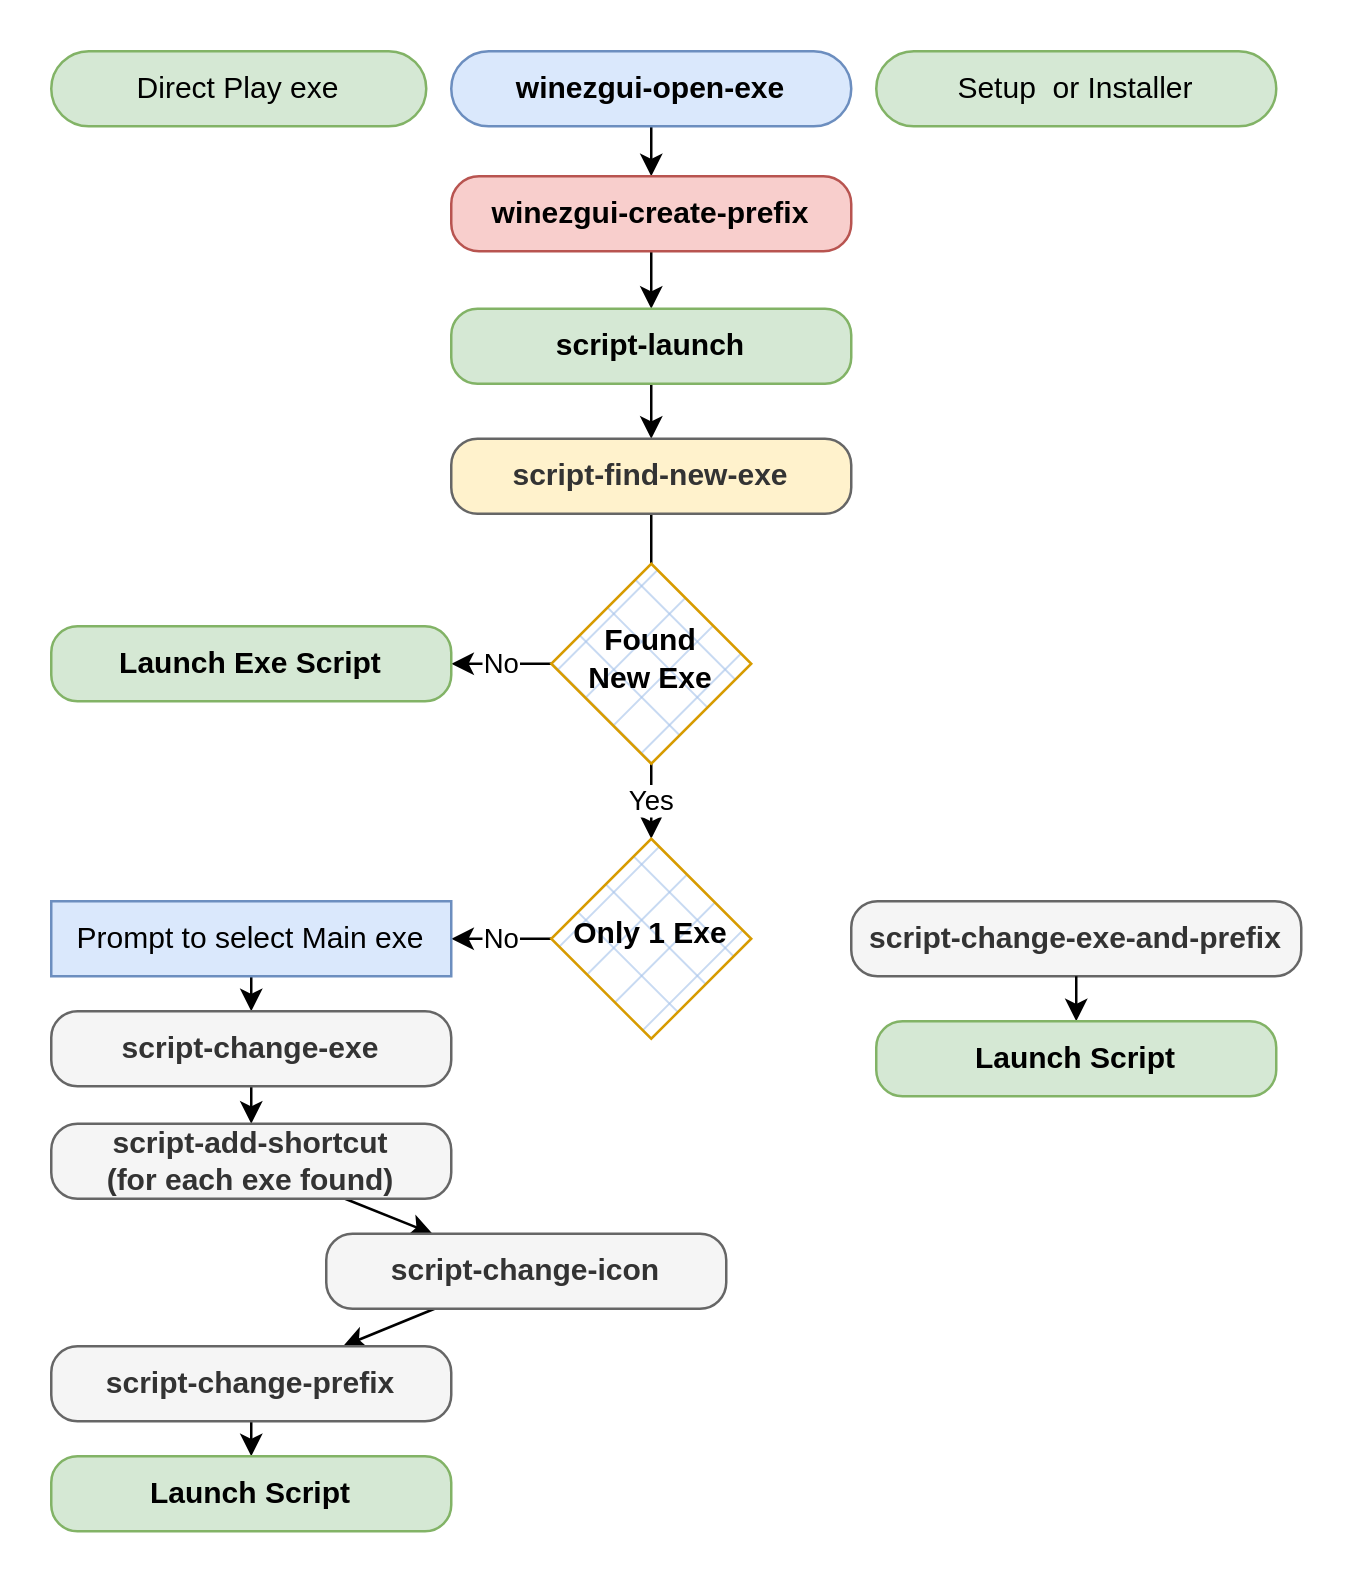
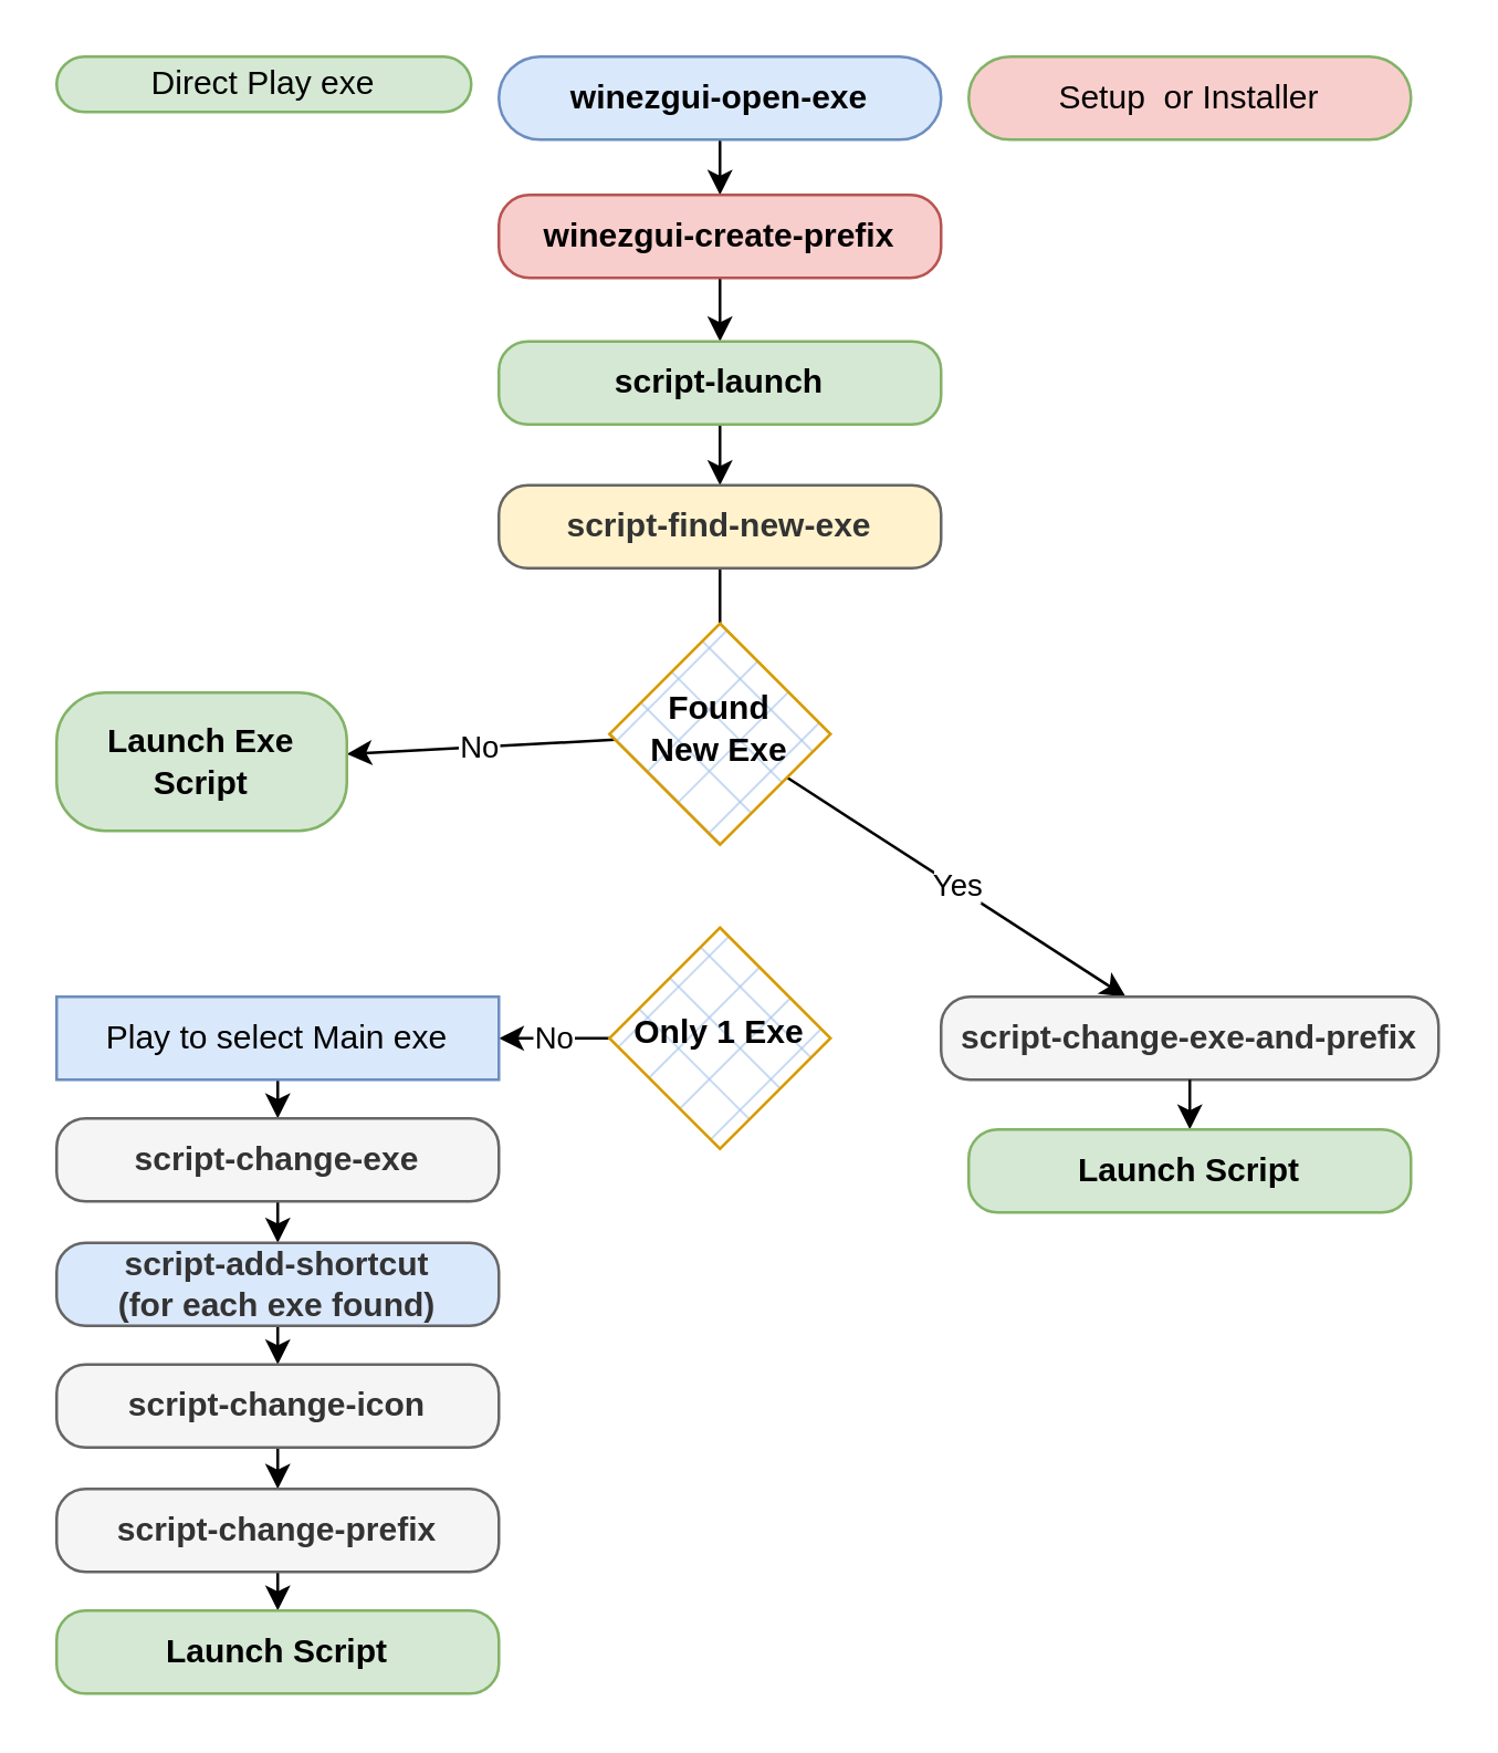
  <mxCell id="0" />
  <mxCell id="1" parent="0" />
  <mxCell id="2" value="" style="edgeStyle=none;rounded=0;orthogonalLoop=1;jettySize=auto;html=1;fontFamily=Helvetica;entryX=0.5;entryY=0;entryDx=0;entryDy=0;" edge="1" parent="1" source="3" target="5"><mxGeometry relative="1" as="geometry"><mxPoint x="180" y="80" as="targetPoint" /></mxGeometry></mxCell>
  <mxCell id="3" value="&lt;b&gt;winezgui-open-exe&lt;/b&gt;" style="rounded=1;whiteSpace=wrap;html=1;fontSize=12;glass=0;strokeWidth=1;shadow=0;fillColor=#dae8fc;strokeColor=#6c8ebf;arcSize=50;" parent="1" vertex="1"><mxGeometry x="180" y="20" width="160" height="30" as="geometry" /></mxCell>
  <mxCell id="4" style="edgeStyle=orthogonalEdgeStyle;rounded=0;orthogonalLoop=1;jettySize=auto;html=1;exitX=0.5;exitY=1;exitDx=0;exitDy=0;entryX=0.5;entryY=0;entryDx=0;entryDy=0;" edge="1" parent="1" source="5" target="7"><mxGeometry relative="1" as="geometry" /></mxCell>
  <mxCell id="5" value="&lt;b&gt;winezgui-create-prefix&lt;/b&gt;" style="rounded=1;whiteSpace=wrap;html=1;fontSize=12;glass=0;strokeWidth=1;shadow=0;arcSize=37;fillColor=#f8cecc;strokeColor=#b85450;" vertex="1" parent="1"><mxGeometry x="180" y="70" width="160" height="30" as="geometry" /></mxCell>
  <mxCell id="6" value="" style="edgeStyle=none;rounded=0;orthogonalLoop=1;jettySize=auto;html=1;" edge="1" parent="1" source="7" target="12"><mxGeometry relative="1" as="geometry" /></mxCell>
  <mxCell id="7" value="&lt;b&gt;script-launch&lt;/b&gt;" style="rounded=1;whiteSpace=wrap;html=1;fontSize=12;glass=0;strokeWidth=1;shadow=0;arcSize=35;fillColor=#d5e8d4;strokeColor=#82b366;fontColor=default;" vertex="1" parent="1"><mxGeometry x="180" y="123" width="160" height="30" as="geometry" /></mxCell>
  <mxCell id="8" value="" style="edgeStyle=none;rounded=0;orthogonalLoop=1;jettySize=auto;html=1;" edge="1" parent="1"><mxGeometry relative="1" as="geometry"><mxPoint x="90" y="135" as="sourcePoint" /></mxGeometry></mxCell>
- <mxCell id="9" value="&lt;span style=&quot;&quot;&gt;Direct Play exe&lt;/span&gt;" style="rounded=1;whiteSpace=wrap;html=1;fontSize=12;glass=0;strokeWidth=1;shadow=0;fillColor=#d5e8d4;strokeColor=#82b366;arcSize=50;" vertex="1" parent="1"><mxGeometry x="20" y="20" width="150" height="30" as="geometry" /></mxCell>
- <mxCell id="10" value="&lt;span style=&quot;&quot;&gt;Setup&amp;nbsp; or Installer&lt;/span&gt;" style="rounded=1;whiteSpace=wrap;html=1;fontSize=12;glass=0;strokeWidth=1;shadow=0;fillColor=#d5e8d4;strokeColor=#82b366;arcSize=50;" vertex="1" parent="1"><mxGeometry x="350" y="20" width="160" height="30" as="geometry" /></mxCell>
+ <mxCell id="9" value="&lt;span style=&quot;&quot;&gt;Direct Play exe&lt;/span&gt;" style="rounded=1;whiteSpace=wrap;html=1;fontSize=12;glass=0;strokeWidth=1;shadow=0;fillColor=#d5e8d4;strokeColor=#82b366;arcSize=50;" vertex="1" parent="1"><mxGeometry x="20" y="20" width="150" height="20" as="geometry" /></mxCell>
+ <mxCell id="10" value="&lt;span style=&quot;&quot;&gt;Setup&amp;nbsp; or Installer&lt;/span&gt;" style="rounded=1;whiteSpace=wrap;html=1;fontSize=12;glass=0;strokeWidth=1;shadow=0;fillColor=#f8cecc;strokeColor=#82b366;arcSize=50;" vertex="1" parent="1"><mxGeometry x="350" y="20" width="160" height="30" as="geometry" /></mxCell>
  <mxCell id="11" value="" style="edgeStyle=none;rounded=0;orthogonalLoop=1;jettySize=auto;html=1;endArrow=none;" edge="1" parent="1" source="12" target="15"><mxGeometry relative="1" as="geometry" /></mxCell>
  <mxCell id="12" value="&lt;span style=&quot;text-align: left;&quot;&gt;&lt;b&gt;script-find-new-exe&lt;/b&gt;&lt;/span&gt;" style="rounded=1;whiteSpace=wrap;html=1;fontSize=12;glass=0;strokeWidth=1;shadow=0;arcSize=35;fillColor=#fff2cc;fontColor=#333333;strokeColor=#666666;" vertex="1" parent="1"><mxGeometry x="180" y="175" width="160" height="30" as="geometry" /></mxCell>
- <mxCell id="13" value="Yes" style="edgeStyle=none;rounded=0;orthogonalLoop=1;jettySize=auto;html=1;" edge="1" parent="1" source="15" target="17"><mxGeometry relative="1" as="geometry" /></mxCell>
+ <mxCell id="13" value="Yes" style="edgeStyle=none;rounded=0;orthogonalLoop=1;jettySize=auto;html=1;" edge="1" parent="1" source="15" target="18"><mxGeometry relative="1" as="geometry" /></mxCell>
  <mxCell id="14" value="No" style="edgeStyle=none;rounded=0;orthogonalLoop=1;jettySize=auto;html=1;" edge="1" parent="1" source="15" target="20"><mxGeometry relative="1" as="geometry" /></mxCell>
  <mxCell id="15" value="&lt;b&gt;Found&lt;br&gt;New Exe&lt;/b&gt;" style="rhombus;whiteSpace=wrap;html=1;shadow=0;fontFamily=Helvetica;fontSize=12;align=center;strokeWidth=1;spacing=6;spacingTop=-4;fillColor=#A9C4EB;strokeColor=#d79b00;gradientColor=none;fillStyle=cross-hatch;" vertex="1" parent="1"><mxGeometry x="220" y="225" width="80" height="80" as="geometry" /></mxCell>
  <mxCell id="16" value="No" style="edgeStyle=none;rounded=0;orthogonalLoop=1;jettySize=auto;html=1;entryX=1;entryY=0.5;entryDx=0;entryDy=0;" edge="1" parent="1" source="17" target="22"><mxGeometry relative="1" as="geometry" /></mxCell>
  <mxCell id="17" value="&lt;b&gt;Only 1 Exe&lt;/b&gt;" style="rhombus;whiteSpace=wrap;html=1;shadow=0;fontFamily=Helvetica;fontSize=12;align=center;strokeWidth=1;spacing=6;spacingTop=-4;fillColor=#A9C4EB;strokeColor=#d79b00;gradientColor=none;fillStyle=cross-hatch;" vertex="1" parent="1"><mxGeometry x="220" y="335" width="80" height="80" as="geometry" /></mxCell>
  <mxCell id="18" value="&lt;div style=&quot;text-align: left;&quot;&gt;&lt;span style=&quot;background-color: initial;&quot;&gt;&lt;b&gt;script-change-exe-and-prefix&lt;/b&gt;&lt;/span&gt;&lt;/div&gt;" style="rounded=1;whiteSpace=wrap;html=1;fontSize=12;glass=0;strokeWidth=1;shadow=0;arcSize=35;fillColor=#f5f5f5;strokeColor=#666666;fontColor=#333333;flipH=0;flipV=1;" vertex="1" parent="1"><mxGeometry x="340" y="360" width="180" height="30" as="geometry" /></mxCell>
  <mxCell id="19" value="" style="edgeStyle=none;rounded=0;orthogonalLoop=1;jettySize=auto;html=1;exitX=0.5;exitY=1;exitDx=0;exitDy=0;" edge="1" parent="1" source="18" target="32"><mxGeometry relative="1" as="geometry"><mxPoint x="420" y="489" as="sourcePoint" /></mxGeometry></mxCell>
- <mxCell id="20" value="&lt;b&gt;Launch Exe Script&lt;/b&gt;" style="rounded=1;whiteSpace=wrap;html=1;fontSize=12;glass=0;strokeWidth=1;shadow=0;arcSize=35;fillColor=#d5e8d4;strokeColor=#82b366;" vertex="1" parent="1"><mxGeometry x="20" y="250" width="160" height="30" as="geometry" /></mxCell>
+ <mxCell id="20" value="&lt;b&gt;Launch Exe Script&lt;/b&gt;" style="rounded=1;whiteSpace=wrap;html=1;fontSize=12;glass=0;strokeWidth=1;shadow=0;arcSize=35;fillColor=#d5e8d4;strokeColor=#82b366;" vertex="1" parent="1"><mxGeometry x="20" y="250" width="105" height="50" as="geometry" /></mxCell>
  <mxCell id="21" value="" style="edgeStyle=none;rounded=0;orthogonalLoop=1;jettySize=auto;html=1;entryX=0.5;entryY=0;entryDx=0;entryDy=0;" edge="1" source="22" target="24" parent="1"><mxGeometry relative="1" as="geometry"><mxPoint x="100" y="408" as="targetPoint" /></mxGeometry></mxCell>
- <mxCell id="22" value="&lt;span style=&quot;color: rgb(0, 0, 0);&quot;&gt;Prompt to select Main exe&lt;/span&gt;" style="rounded=1;whiteSpace=wrap;html=1;fontSize=12;glass=0;strokeWidth=1;shadow=0;arcSize=0;fillColor=#dae8fc;strokeColor=#6c8ebf;flipH=0;flipV=1;" vertex="1" parent="1"><mxGeometry x="20" y="360" width="160" height="30" as="geometry" /></mxCell>
+ <mxCell id="22" value="&lt;span style=&quot;color: rgb(0, 0, 0);&quot;&gt;Play to select Main exe&lt;/span&gt;" style="rounded=1;whiteSpace=wrap;html=1;fontSize=12;glass=0;strokeWidth=1;shadow=0;arcSize=0;fillColor=#dae8fc;strokeColor=#6c8ebf;flipH=0;flipV=1;" vertex="1" parent="1"><mxGeometry x="20" y="360" width="160" height="30" as="geometry" /></mxCell>
  <mxCell id="23" value="" style="edgeStyle=none;rounded=0;orthogonalLoop=1;jettySize=auto;html=1;" edge="1" source="24" target="26" parent="1"><mxGeometry relative="1" as="geometry" /></mxCell>
  <mxCell id="24" value="&lt;span style=&quot;text-align: left;&quot;&gt;&lt;b&gt;script-change-exe&lt;/b&gt;&lt;/span&gt;" style="rounded=1;whiteSpace=wrap;html=1;fontSize=12;glass=0;strokeWidth=1;shadow=0;arcSize=35;fillColor=#f5f5f5;strokeColor=#666666;fontColor=#333333;flipH=0;flipV=1;" vertex="1" parent="1"><mxGeometry x="20" y="404" width="160" height="30" as="geometry" /></mxCell>
  <mxCell id="25" value="" style="edgeStyle=none;rounded=0;orthogonalLoop=1;jettySize=auto;html=1;" edge="1" source="26" target="28" parent="1"><mxGeometry relative="1" as="geometry" /></mxCell>
- <mxCell id="26" value="&lt;b style=&quot;text-align: left;&quot;&gt;script-add-shortcut&lt;br&gt;(for each exe found)&lt;/b&gt;" style="rounded=1;whiteSpace=wrap;html=1;fontSize=12;glass=0;strokeWidth=1;shadow=0;arcSize=35;fillColor=#f5f5f5;strokeColor=#666666;fontColor=#333333;flipH=0;flipV=1;" vertex="1" parent="1"><mxGeometry x="20" y="449" width="160" height="30" as="geometry" /></mxCell>
+ <mxCell id="26" value="&lt;b style=&quot;text-align: left;&quot;&gt;script-add-shortcut&lt;br&gt;(for each exe found)&lt;/b&gt;" style="rounded=1;whiteSpace=wrap;html=1;fontSize=12;glass=0;strokeWidth=1;shadow=0;arcSize=35;fillColor=#dae8fc;strokeColor=#666666;fontColor=#333333;flipH=0;flipV=1;" vertex="1" parent="1"><mxGeometry x="20" y="449" width="160" height="30" as="geometry" /></mxCell>
  <mxCell id="27" value="" style="edgeStyle=none;rounded=0;orthogonalLoop=1;jettySize=auto;html=1;" edge="1" parent="1" source="28" target="30"><mxGeometry relative="1" as="geometry" /></mxCell>
- <mxCell id="28" value="&lt;span style=&quot;text-align: left;&quot;&gt;&lt;b&gt;script-change-icon&lt;/b&gt;&lt;/span&gt;" style="rounded=1;whiteSpace=wrap;html=1;fontSize=12;glass=0;strokeWidth=1;shadow=0;arcSize=35;fillColor=#f5f5f5;strokeColor=#666666;fontColor=#333333;flipH=0;flipV=1;" vertex="1" parent="1"><mxGeometry x="130" y="493" width="160" height="30" as="geometry" /></mxCell>
+ <mxCell id="28" value="&lt;span style=&quot;text-align: left;&quot;&gt;&lt;b&gt;script-change-icon&lt;/b&gt;&lt;/span&gt;" style="rounded=1;whiteSpace=wrap;html=1;fontSize=12;glass=0;strokeWidth=1;shadow=0;arcSize=35;fillColor=#f5f5f5;strokeColor=#666666;fontColor=#333333;flipH=0;flipV=1;" vertex="1" parent="1"><mxGeometry x="20" y="493" width="160" height="30" as="geometry" /></mxCell>
  <mxCell id="29" value="" style="edgeStyle=none;rounded=0;orthogonalLoop=1;jettySize=auto;html=1;" edge="1" source="30" target="31" parent="1"><mxGeometry relative="1" as="geometry" /></mxCell>
  <mxCell id="30" value="&lt;b style=&quot;text-align: left;&quot;&gt;script-change-prefix&lt;/b&gt;" style="rounded=1;whiteSpace=wrap;html=1;fontSize=12;glass=0;strokeWidth=1;shadow=0;arcSize=35;fillColor=#f5f5f5;strokeColor=#666666;fontColor=#333333;flipH=0;flipV=1;" vertex="1" parent="1"><mxGeometry x="20" y="538" width="160" height="30" as="geometry" /></mxCell>
  <mxCell id="31" value="&lt;b&gt;Launch Script&lt;/b&gt;" style="rounded=1;whiteSpace=wrap;html=1;fontSize=12;glass=0;strokeWidth=1;shadow=0;arcSize=35;fillColor=#d5e8d4;strokeColor=#82b366;flipH=0;flipV=1;" vertex="1" parent="1"><mxGeometry x="20" y="582" width="160" height="30" as="geometry" /></mxCell>
  <mxCell id="32" value="&lt;b&gt;Launch Script&lt;/b&gt;" style="rounded=1;whiteSpace=wrap;html=1;fontSize=12;glass=0;strokeWidth=1;shadow=0;arcSize=35;fillColor=#d5e8d4;strokeColor=#82b366;flipH=0;flipV=1;" vertex="1" parent="1"><mxGeometry x="350" y="408" width="160" height="30" as="geometry" /></mxCell>
